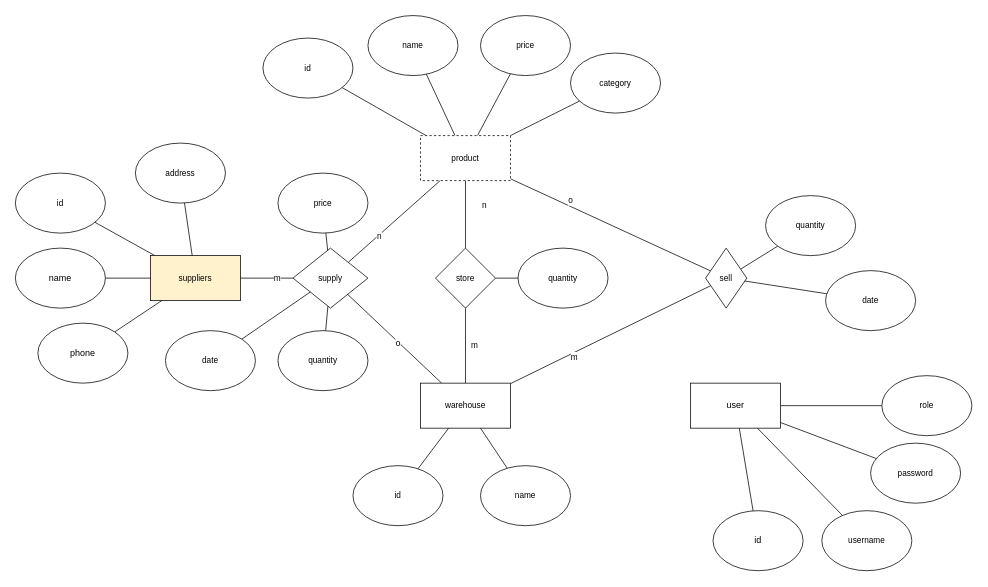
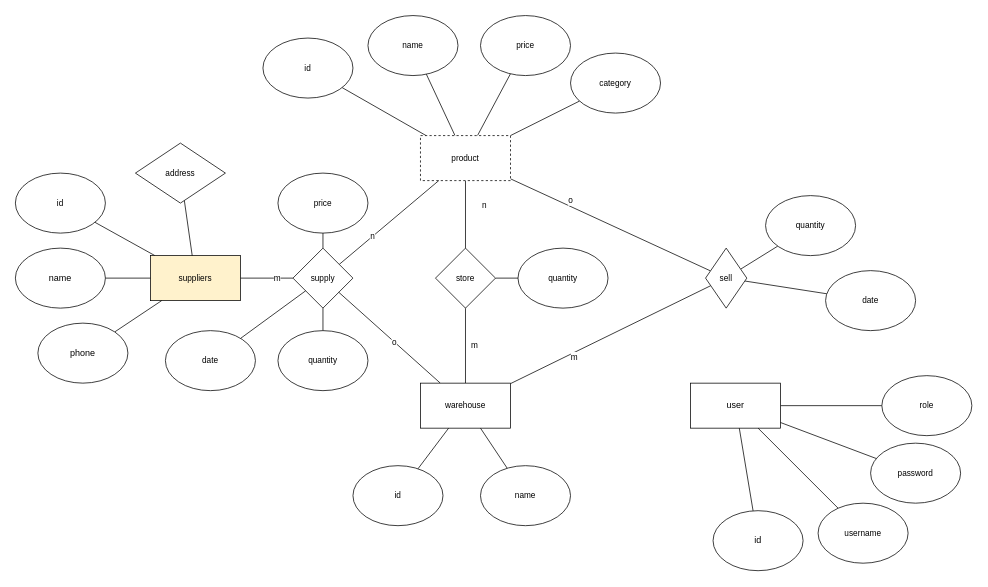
  <mxCell id="0" />
  <mxCell id="1" parent="0" />
  <mxCell id="2" style="edgeStyle=none;shape=connector;rounded=1;html=1;labelBackgroundColor=default;strokeColor=default;fontFamily=Helvetica;fontSize=11;fontColor=default;endArrow=none;endFill=0;" parent="1" source="3" target="40" edge="1"><mxGeometry relative="1" as="geometry" /></mxCell>
  <mxCell id="3" value="user" style="rounded=0;whiteSpace=wrap;html=1;" parent="1" vertex="1"><mxGeometry x="920" y="510" width="120" height="60" as="geometry" /></mxCell>
  <mxCell id="4" style="edgeStyle=none;shape=connector;rounded=1;html=1;labelBackgroundColor=default;strokeColor=default;fontFamily=Helvetica;fontSize=11;fontColor=default;endArrow=none;endFill=0;" parent="1" source="5" target="3" edge="1"><mxGeometry relative="1" as="geometry" /></mxCell>
  <mxCell id="5" value="id" style="ellipse;whiteSpace=wrap;html=1;" parent="1" vertex="1"><mxGeometry x="950" y="680" width="120" height="80" as="geometry" /></mxCell>
  <mxCell id="6" style="edgeStyle=none;shape=connector;rounded=1;html=1;labelBackgroundColor=default;strokeColor=default;fontFamily=Helvetica;fontSize=11;fontColor=default;endArrow=none;endFill=0;" parent="1" source="7" target="3" edge="1"><mxGeometry relative="1" as="geometry" /></mxCell>
- <mxCell id="7" value="username" style="ellipse;whiteSpace=wrap;html=1;fontFamily=Helvetica;fontSize=11;fontColor=default;" parent="1" vertex="1"><mxGeometry x="1095" y="680" width="120" height="80" as="geometry" /></mxCell>
+ <mxCell id="7" value="username" style="ellipse;whiteSpace=wrap;html=1;fontFamily=Helvetica;fontSize=11;fontColor=default;" parent="1" vertex="1"><mxGeometry x="1090" y="670" width="120" height="80" as="geometry" /></mxCell>
  <mxCell id="8" style="edgeStyle=none;shape=connector;rounded=1;html=1;labelBackgroundColor=default;strokeColor=default;fontFamily=Helvetica;fontSize=11;fontColor=default;endArrow=none;endFill=0;" parent="1" source="9" target="3" edge="1"><mxGeometry relative="1" as="geometry" /></mxCell>
  <mxCell id="9" value="password" style="ellipse;whiteSpace=wrap;html=1;fontFamily=Helvetica;fontSize=11;fontColor=default;" parent="1" vertex="1"><mxGeometry x="1160" y="590" width="120" height="80" as="geometry" /></mxCell>
  <mxCell id="10" style="edgeStyle=none;shape=connector;rounded=1;html=1;labelBackgroundColor=default;strokeColor=default;fontFamily=Helvetica;fontSize=11;fontColor=default;endArrow=none;endFill=0;" parent="1" source="18" target="19" edge="1"><mxGeometry relative="1" as="geometry" /></mxCell>
  <mxCell id="11" style="edgeStyle=none;shape=connector;rounded=1;html=1;labelBackgroundColor=default;strokeColor=default;fontFamily=Helvetica;fontSize=11;fontColor=default;endArrow=none;endFill=0;" parent="1" source="18" target="24" edge="1"><mxGeometry relative="1" as="geometry" /></mxCell>
  <mxCell id="12" style="edgeStyle=none;shape=connector;rounded=1;html=1;labelBackgroundColor=default;strokeColor=default;fontFamily=Helvetica;fontSize=11;fontColor=default;endArrow=none;endFill=0;" parent="1" source="18" target="25" edge="1"><mxGeometry relative="1" as="geometry" /></mxCell>
  <mxCell id="13" style="edgeStyle=none;shape=connector;rounded=1;html=1;labelBackgroundColor=default;strokeColor=default;fontFamily=Helvetica;fontSize=11;fontColor=default;endArrow=none;endFill=0;" parent="1" source="18" target="26" edge="1"><mxGeometry relative="1" as="geometry" /></mxCell>
  <mxCell id="14" style="edgeStyle=none;shape=connector;rounded=1;html=1;labelBackgroundColor=default;strokeColor=default;fontFamily=Helvetica;fontSize=11;fontColor=default;endArrow=none;endFill=0;" parent="1" source="18" target="39" edge="1"><mxGeometry relative="1" as="geometry" /></mxCell>
  <mxCell id="15" value="n" style="edgeLabel;html=1;align=center;verticalAlign=middle;resizable=0;points=[];fontSize=11;fontFamily=Helvetica;fontColor=default;" parent="14" vertex="1" connectable="0"><mxGeometry x="-0.289" y="4" relative="1" as="geometry"><mxPoint x="20" as="offset" /></mxGeometry></mxCell>
  <mxCell id="16" style="edgeStyle=none;shape=connector;rounded=1;html=1;labelBackgroundColor=default;strokeColor=default;fontFamily=Helvetica;fontSize=11;fontColor=default;endArrow=none;endFill=0;" parent="1" source="18" target="54" edge="1"><mxGeometry relative="1" as="geometry" /></mxCell>
  <mxCell id="17" value="o" style="edgeLabel;html=1;align=center;verticalAlign=middle;resizable=0;points=[];fontSize=11;fontFamily=Helvetica;fontColor=default;" parent="16" vertex="1" connectable="0"><mxGeometry x="-0.425" y="7" relative="1" as="geometry"><mxPoint as="offset" /></mxGeometry></mxCell>
  <mxCell id="18" value="product" style="rounded=0;whiteSpace=wrap;html=1;fontFamily=Helvetica;fontSize=11;fontColor=default;dashed=1;" parent="1" vertex="1"><mxGeometry x="560" y="180" width="120" height="60" as="geometry" /></mxCell>
  <mxCell id="19" value="id" style="ellipse;whiteSpace=wrap;html=1;fontFamily=Helvetica;fontSize=11;fontColor=default;" parent="1" vertex="1"><mxGeometry x="350" y="50" width="120" height="80" as="geometry" /></mxCell>
  <mxCell id="20" style="edgeStyle=none;shape=connector;rounded=1;html=1;labelBackgroundColor=default;strokeColor=default;fontFamily=Helvetica;fontSize=11;fontColor=default;endArrow=none;endFill=0;" parent="1" source="23" target="30" edge="1"><mxGeometry relative="1" as="geometry"><mxPoint x="340" y="409.71" as="sourcePoint" /><mxPoint x="390" y="409.71" as="targetPoint" /></mxGeometry></mxCell>
  <mxCell id="21" value="m" style="edgeLabel;html=1;align=center;verticalAlign=middle;resizable=0;points=[];fontSize=11;fontFamily=Helvetica;fontColor=default;" parent="20" vertex="1" connectable="0"><mxGeometry x="0.374" relative="1" as="geometry"><mxPoint as="offset" /></mxGeometry></mxCell>
  <mxCell id="22" style="edgeStyle=none;shape=connector;rounded=1;html=1;labelBackgroundColor=default;strokeColor=default;fontFamily=Helvetica;fontSize=11;fontColor=default;endArrow=none;endFill=0;" parent="1" source="23" target="41" edge="1"><mxGeometry relative="1" as="geometry" /></mxCell>
  <mxCell id="23" value="suppliers" style="rounded=0;whiteSpace=wrap;html=1;fontFamily=Helvetica;fontSize=11;fontColor=default;fillColor=#fff2cc;" parent="1" vertex="1"><mxGeometry x="200" y="340" width="120" height="60" as="geometry" /></mxCell>
  <mxCell id="24" value="name" style="ellipse;whiteSpace=wrap;html=1;fontFamily=Helvetica;fontSize=11;fontColor=default;" parent="1" vertex="1"><mxGeometry x="490" y="20" width="120" height="80" as="geometry" /></mxCell>
  <mxCell id="25" value="price" style="ellipse;whiteSpace=wrap;html=1;fontFamily=Helvetica;fontSize=11;fontColor=default;" parent="1" vertex="1"><mxGeometry x="640" y="20" width="120" height="80" as="geometry" /></mxCell>
  <mxCell id="26" value="category" style="ellipse;whiteSpace=wrap;html=1;fontFamily=Helvetica;fontSize=11;fontColor=default;" parent="1" vertex="1"><mxGeometry x="760" y="70" width="120" height="80" as="geometry" /></mxCell>
  <mxCell id="27" style="edgeStyle=none;shape=connector;rounded=1;html=1;labelBackgroundColor=default;strokeColor=default;fontFamily=Helvetica;fontSize=11;fontColor=default;endArrow=none;endFill=0;" parent="1" source="30" target="18" edge="1"><mxGeometry relative="1" as="geometry" /></mxCell>
  <mxCell id="28" value="n" style="edgeLabel;html=1;align=center;verticalAlign=middle;resizable=0;points=[];fontSize=11;fontFamily=Helvetica;fontColor=default;" parent="27" vertex="1" connectable="0"><mxGeometry x="-0.343" relative="1" as="geometry"><mxPoint as="offset" /></mxGeometry></mxCell>
  <mxCell id="29" style="edgeStyle=none;shape=connector;rounded=1;html=1;labelBackgroundColor=default;strokeColor=default;fontFamily=Helvetica;fontSize=11;fontColor=default;endArrow=none;endFill=0;" parent="1" source="30" target="49" edge="1"><mxGeometry relative="1" as="geometry" /></mxCell>
- <mxCell id="30" value="supply" style="rhombus;whiteSpace=wrap;html=1;fontFamily=Helvetica;fontSize=11;fontColor=default;" parent="1" vertex="1"><mxGeometry x="390" y="330" width="100" height="80" as="geometry" /></mxCell>
+ <mxCell id="30" value="supply" style="rhombus;whiteSpace=wrap;html=1;fontFamily=Helvetica;fontSize=11;fontColor=default;" parent="1" vertex="1"><mxGeometry x="390" y="330" width="80" height="80" as="geometry" /></mxCell>
  <mxCell id="31" style="edgeStyle=none;shape=connector;rounded=1;html=1;labelBackgroundColor=default;strokeColor=default;fontFamily=Helvetica;fontSize=11;fontColor=default;endArrow=none;endFill=0;" parent="1" source="37" target="30" edge="1"><mxGeometry relative="1" as="geometry" /></mxCell>
  <mxCell id="32" value="o" style="edgeLabel;html=1;align=center;verticalAlign=middle;resizable=0;points=[];fontSize=11;fontFamily=Helvetica;fontColor=default;" parent="31" vertex="1" connectable="0"><mxGeometry x="-0.392" y="1" relative="1" as="geometry"><mxPoint x="-20" y="-19" as="offset" /></mxGeometry></mxCell>
  <mxCell id="33" style="edgeStyle=none;shape=connector;rounded=1;html=1;labelBackgroundColor=default;strokeColor=default;fontFamily=Helvetica;fontSize=11;fontColor=default;endArrow=none;endFill=0;" parent="1" source="37" target="39" edge="1"><mxGeometry relative="1" as="geometry" /></mxCell>
  <mxCell id="34" value="m" style="edgeLabel;html=1;align=center;verticalAlign=middle;resizable=0;points=[];fontSize=11;fontFamily=Helvetica;fontColor=default;" parent="33" vertex="1" connectable="0"><mxGeometry x="-0.325" y="2" relative="1" as="geometry"><mxPoint x="13" y="-18" as="offset" /></mxGeometry></mxCell>
  <mxCell id="35" style="edgeStyle=none;shape=connector;rounded=1;html=1;labelBackgroundColor=default;strokeColor=default;fontFamily=Helvetica;fontSize=11;fontColor=default;endArrow=none;endFill=0;" parent="1" source="37" target="54" edge="1"><mxGeometry relative="1" as="geometry" /></mxCell>
  <mxCell id="36" value="m" style="edgeLabel;html=1;align=center;verticalAlign=middle;resizable=0;points=[];fontSize=11;fontFamily=Helvetica;fontColor=default;" parent="35" vertex="1" connectable="0"><mxGeometry x="-0.384" y="-5" relative="1" as="geometry"><mxPoint as="offset" /></mxGeometry></mxCell>
  <mxCell id="37" value="warehouse" style="rounded=0;whiteSpace=wrap;html=1;fontFamily=Helvetica;fontSize=11;fontColor=default;" parent="1" vertex="1"><mxGeometry x="560" y="510" width="120" height="60" as="geometry" /></mxCell>
  <mxCell id="38" style="edgeStyle=none;shape=connector;rounded=1;html=1;labelBackgroundColor=default;strokeColor=default;fontFamily=Helvetica;fontSize=11;fontColor=default;endArrow=none;endFill=0;" parent="1" source="39" target="42" edge="1"><mxGeometry relative="1" as="geometry" /></mxCell>
  <mxCell id="39" value="store" style="rhombus;whiteSpace=wrap;html=1;fontFamily=Helvetica;fontSize=11;fontColor=default;" parent="1" vertex="1"><mxGeometry x="580" y="330" width="80" height="80" as="geometry" /></mxCell>
  <mxCell id="40" value="role" style="ellipse;whiteSpace=wrap;html=1;fontFamily=Helvetica;fontSize=11;fontColor=default;" parent="1" vertex="1"><mxGeometry x="1175" y="500" width="120" height="80" as="geometry" /></mxCell>
  <mxCell id="41" value="id" style="ellipse;whiteSpace=wrap;html=1;fontFamily=Helvetica;fontSize=11;fontColor=default;" parent="1" vertex="1"><mxGeometry x="20" y="230" width="120" height="80" as="geometry" /></mxCell>
  <mxCell id="42" value="quantity" style="ellipse;whiteSpace=wrap;html=1;fontFamily=Helvetica;fontSize=11;fontColor=default;" parent="1" vertex="1"><mxGeometry x="690" y="330" width="120" height="80" as="geometry" /></mxCell>
  <mxCell id="43" style="edgeStyle=none;shape=connector;rounded=1;html=1;labelBackgroundColor=default;strokeColor=default;fontFamily=Helvetica;fontSize=11;fontColor=default;endArrow=none;endFill=0;" parent="1" source="44" target="37" edge="1"><mxGeometry relative="1" as="geometry" /></mxCell>
  <mxCell id="44" value="id" style="ellipse;whiteSpace=wrap;html=1;fontFamily=Helvetica;fontSize=11;fontColor=default;" parent="1" vertex="1"><mxGeometry x="470" y="620" width="120" height="80" as="geometry" /></mxCell>
  <mxCell id="45" style="edgeStyle=none;shape=connector;rounded=1;html=1;labelBackgroundColor=default;strokeColor=default;fontFamily=Helvetica;fontSize=11;fontColor=default;endArrow=none;endFill=0;" parent="1" source="46" target="37" edge="1"><mxGeometry relative="1" as="geometry" /></mxCell>
  <mxCell id="46" value="name" style="ellipse;whiteSpace=wrap;html=1;fontFamily=Helvetica;fontSize=11;fontColor=default;" parent="1" vertex="1"><mxGeometry x="640" y="620" width="120" height="80" as="geometry" /></mxCell>
  <mxCell id="47" style="edgeStyle=none;shape=connector;rounded=1;html=1;labelBackgroundColor=default;strokeColor=default;fontFamily=Helvetica;fontSize=11;fontColor=default;endArrow=none;endFill=0;" parent="1" source="48" target="23" edge="1"><mxGeometry relative="1" as="geometry" /></mxCell>
- <mxCell id="48" value="address" style="ellipse;whiteSpace=wrap;html=1;fontFamily=Helvetica;fontSize=11;fontColor=default;" parent="1" vertex="1"><mxGeometry x="180" y="190" width="120" height="80" as="geometry" /></mxCell>
+ <mxCell id="48" value="address" style="rhombus;whiteSpace=wrap;html=1;fontFamily=Helvetica;fontSize=11;fontColor=default;" parent="1" vertex="1"><mxGeometry x="180" y="190" width="120" height="80" as="geometry" /></mxCell>
  <mxCell id="49" value="quantity" style="ellipse;whiteSpace=wrap;html=1;fontFamily=Helvetica;fontSize=11;fontColor=default;" parent="1" vertex="1"><mxGeometry x="370" y="440" width="120" height="80" as="geometry" /></mxCell>
  <mxCell id="50" style="edgeStyle=none;shape=connector;rounded=1;html=1;labelBackgroundColor=default;strokeColor=default;fontFamily=Helvetica;fontSize=11;fontColor=default;endArrow=none;endFill=0;" parent="1" source="51" target="30" edge="1"><mxGeometry relative="1" as="geometry" /></mxCell>
  <mxCell id="51" value="price" style="ellipse;whiteSpace=wrap;html=1;fontFamily=Helvetica;fontSize=11;fontColor=default;" parent="1" vertex="1"><mxGeometry x="370" y="230" width="120" height="80" as="geometry" /></mxCell>
  <mxCell id="52" style="edgeStyle=none;shape=connector;rounded=1;html=1;labelBackgroundColor=default;strokeColor=default;fontFamily=Helvetica;fontSize=11;fontColor=default;endArrow=none;endFill=0;" parent="1" source="54" target="55" edge="1"><mxGeometry relative="1" as="geometry" /></mxCell>
  <mxCell id="53" style="edgeStyle=none;shape=connector;rounded=1;html=1;labelBackgroundColor=default;strokeColor=default;fontFamily=Helvetica;fontSize=11;fontColor=default;endArrow=none;endFill=0;" edge="1" parent="1" source="54" target="62"><mxGeometry relative="1" as="geometry" /></mxCell>
  <mxCell id="54" value="sell" style="rhombus;whiteSpace=wrap;html=1;fontFamily=Helvetica;fontSize=11;fontColor=default;" parent="1" vertex="1"><mxGeometry x="940" y="330" width="55" height="80" as="geometry" /></mxCell>
  <mxCell id="55" value="quantity" style="ellipse;whiteSpace=wrap;html=1;fontFamily=Helvetica;fontSize=11;fontColor=default;" parent="1" vertex="1"><mxGeometry x="1020" y="260" width="120" height="80" as="geometry" /></mxCell>
  <mxCell id="56" style="edgeStyle=none;shape=connector;rounded=1;html=1;labelBackgroundColor=default;strokeColor=default;fontFamily=Helvetica;fontSize=11;fontColor=default;endArrow=none;endFill=0;" edge="1" parent="1" source="57" target="23"><mxGeometry relative="1" as="geometry" /></mxCell>
  <mxCell id="57" value="phone" style="ellipse;whiteSpace=wrap;html=1;" vertex="1" parent="1"><mxGeometry x="50" y="430" width="120" height="80" as="geometry" /></mxCell>
  <mxCell id="58" style="edgeStyle=none;html=1;endArrow=none;endFill=0;" edge="1" parent="1" source="59" target="23"><mxGeometry relative="1" as="geometry" /></mxCell>
  <mxCell id="59" value="name" style="ellipse;whiteSpace=wrap;html=1;" vertex="1" parent="1"><mxGeometry x="20" y="330" width="120" height="80" as="geometry" /></mxCell>
  <mxCell id="60" style="edgeStyle=none;shape=connector;rounded=1;html=1;labelBackgroundColor=default;strokeColor=default;fontFamily=Helvetica;fontSize=11;fontColor=default;endArrow=none;endFill=0;" edge="1" parent="1" source="61" target="30"><mxGeometry relative="1" as="geometry" /></mxCell>
  <mxCell id="61" value="date" style="ellipse;whiteSpace=wrap;html=1;fontFamily=Helvetica;fontSize=11;fontColor=default;" vertex="1" parent="1"><mxGeometry x="220" y="440" width="120" height="80" as="geometry" /></mxCell>
  <mxCell id="62" value="date" style="ellipse;whiteSpace=wrap;html=1;fontFamily=Helvetica;fontSize=11;fontColor=default;" vertex="1" parent="1"><mxGeometry x="1100" y="360" width="120" height="80" as="geometry" /></mxCell>
